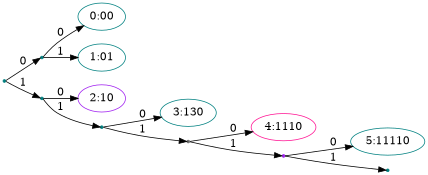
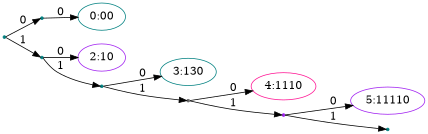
  digraph {
    rankdir=LR
    node [color=teal shape=point]
    edge [splines=none]
    r
    0
    1
    n4 [label="0:00" shape=oval]
-   n5 [label="1:01" shape=oval]
    n6 [color=purple label="2:10" shape=oval]
    11
    n8 [label="3:130" shape=oval]
    111 [color=gray40]
    n10 [color=deeppink label="4:1110" shape=oval]
    1111 [color=purple]
-   n12 [label="5:11110" shape=oval]
+   n12 [color=purple label="5:11110" shape=oval]
    11111
    r -> 0 [label=0]
    r -> 1 [label=1]
    0 -> n4 [label=0]
-   0 -> n5 [label=1]
    1 -> n6 [label=0]
    1 -> 11 [label=1]
    11 -> n8 [label=0]
    11 -> 111 [label=1]
    111 -> n10 [label=0]
    111 -> 1111 [label=1]
    1111 -> n12 [label=0]
    1111 -> 11111 [label=1]
  }
